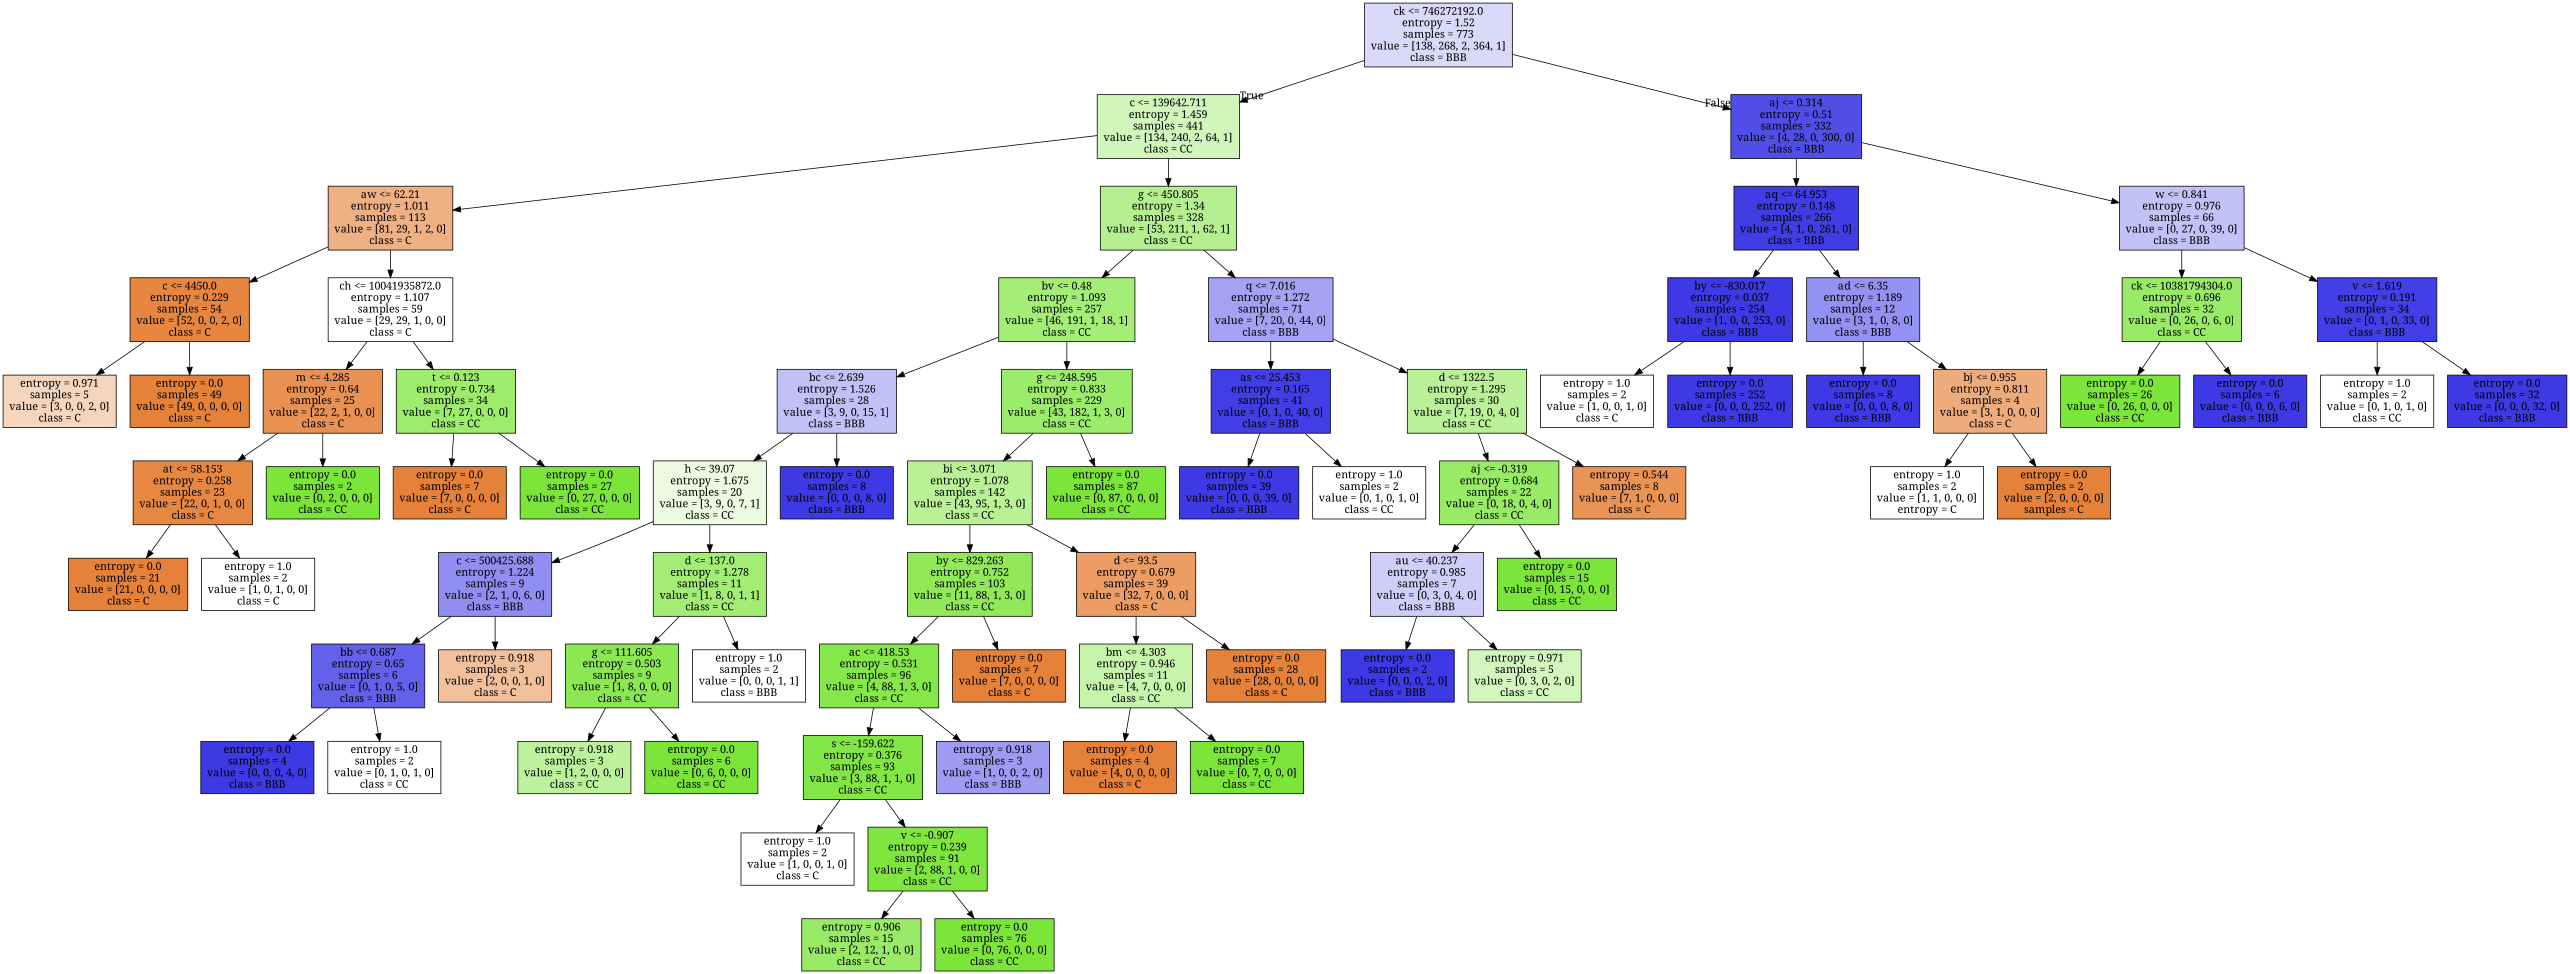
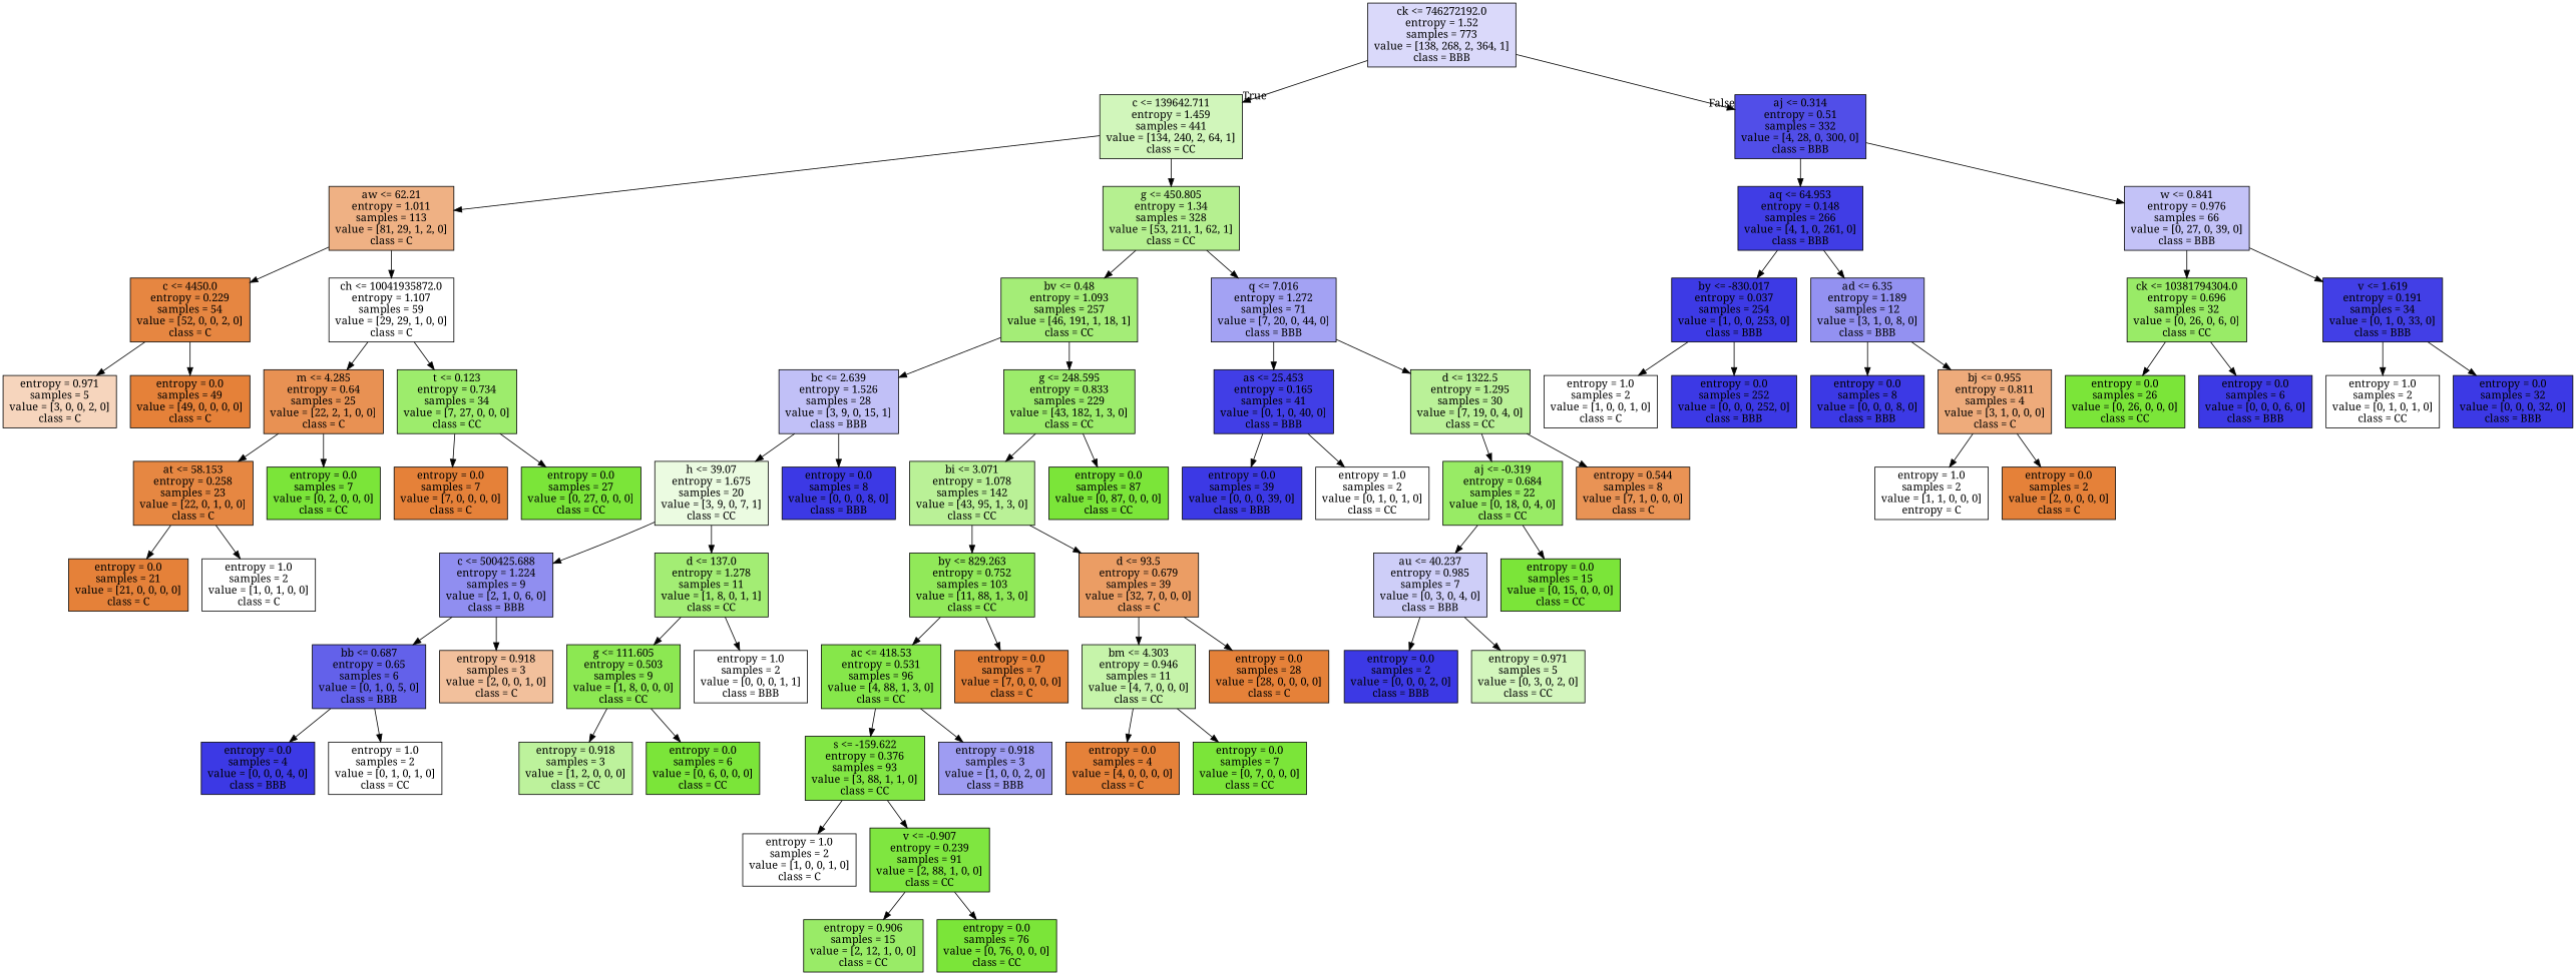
  digraph {
    fontname="Noto Serif"
    node [color=black fillcolor="#ffffff" fontname="Noto Serif" shape=box style=filled]
    edge [fontname="Noto Serif"]
    n1 [fillcolor="#dad9fa" label="ck <= 746272192.0\nentropy = 1.52\nsamples = 773\nvalue = [138, 268, 2, 364, 1]\nclass = BBB"]
    n2 [fillcolor="#d1f6bb" label="c <= 139642.711\nentropy = 1.459\nsamples = 441\nvalue = [134, 240, 2, 64, 1]\nclass = CC"]
    n3 [fillcolor="#514ee8" label="aj <= 0.314\nentropy = 0.51\nsamples = 332\nvalue = [4, 28, 0, 300, 0]\nclass = BBB"]
    n4 [fillcolor="#efb184" label="aw <= 62.21\nentropy = 1.011\nsamples = 113\nvalue = [81, 29, 1, 2, 0]\nclass = C"]
    n5 [fillcolor="#b5f090" label="g <= 450.805\nentropy = 1.34\nsamples = 328\nvalue = [53, 211, 1, 62, 1]\nclass = CC"]
    n6 [fillcolor="#403de5" label="aq <= 64.953\nentropy = 0.148\nsamples = 266\nvalue = [4, 1, 0, 261, 0]\nclass = BBB"]
    n7 [fillcolor="#c3c2f7" label="w <= 0.841\nentropy = 0.976\nsamples = 66\nvalue = [0, 27, 0, 39, 0]\nclass = BBB"]
    n8 [fillcolor="#e68641" label="c <= 4450.0\nentropy = 0.229\nsamples = 54\nvalue = [52, 0, 0, 2, 0]\nclass = C"]
    n9 [label="ch <= 10041935872.0\nentropy = 1.107\nsamples = 59\nvalue = [29, 29, 1, 0, 0]\nclass = C"]
    n10 [fillcolor="#a4ed77" label="bv <= 0.48\nentropy = 1.093\nsamples = 257\nvalue = [46, 191, 1, 18, 1]\nclass = CC"]
    n11 [fillcolor="#a3a2f3" label="q <= 7.016\nentropy = 1.272\nsamples = 71\nvalue = [7, 20, 0, 44, 0]\nclass = BBB"]
    n12 [fillcolor="#f6d5bd" label="entropy = 0.971\nsamples = 5\nvalue = [3, 0, 0, 2, 0]\nclass = C"]
    n13 [fillcolor="#e58139" label="entropy = 0.0\nsamples = 49\nvalue = [49, 0, 0, 0, 0]\nclass = C"]
    n14 [fillcolor="#e89153" label="m <= 4.285\nentropy = 0.64\nsamples = 25\nvalue = [22, 2, 1, 0, 0]\nclass = C"]
    n15 [fillcolor="#9dec6c" label="t <= 0.123\nentropy = 0.734\nsamples = 34\nvalue = [7, 27, 0, 0, 0]\nclass = CC"]
    n16 [fillcolor="#e68742" label="at <= 58.153\nentropy = 0.258\nsamples = 23\nvalue = [22, 0, 1, 0, 0]\nclass = C"]
-   n17 [fillcolor="#7be539" label="entropy = 0.0\nsamples = 2\nvalue = [0, 2, 0, 0, 0]\nclass = CC"]
+   n17 [fillcolor="#7be539" label="entropy = 0.0\nsamples = 7\nvalue = [0, 2, 0, 0, 0]\nclass = CC"]
    n18 [fillcolor="#e58139" label="entropy = 0.0\nsamples = 7\nvalue = [7, 0, 0, 0, 0]\nclass = C"]
    n19 [fillcolor="#7be539" label="entropy = 0.0\nsamples = 27\nvalue = [0, 27, 0, 0, 0]\nclass = CC"]
    n20 [fillcolor="#e58139" label="entropy = 0.0\nsamples = 21\nvalue = [21, 0, 0, 0, 0]\nclass = C"]
    n21 [label="entropy = 1.0\nsamples = 2\nvalue = [1, 0, 1, 0, 0]\nclass = C"]
    n22 [fillcolor="#c1c0f7" label="bc <= 2.639\nentropy = 1.526\nsamples = 28\nvalue = [3, 9, 0, 15, 1]\nclass = BBB"]
    n23 [fillcolor="#9cec6b" label="g <= 248.595\nentropy = 0.833\nsamples = 229\nvalue = [43, 182, 1, 3, 0]\nclass = CC"]
    n24 [fillcolor="#413ee6" label="as <= 25.453\nentropy = 0.165\nsamples = 41\nvalue = [0, 1, 0, 40, 0]\nclass = BBB"]
    n25 [fillcolor="#baf198" label="d <= 1322.5\nentropy = 1.295\nsamples = 30\nvalue = [7, 19, 0, 4, 0]\nclass = CC"]
    n26 [fillcolor="#ebfbe1" label="h <= 39.07\nentropy = 1.675\nsamples = 20\nvalue = [3, 9, 0, 7, 1]\nclass = CC"]
    n27 [fillcolor="#3c39e5" label="entropy = 0.0\nsamples = 8\nvalue = [0, 0, 0, 8, 0]\nclass = BBB"]
    n28 [fillcolor="#baf197" label="bi <= 3.071\nentropy = 1.078\nsamples = 142\nvalue = [43, 95, 1, 3, 0]\nclass = CC"]
    n29 [fillcolor="#7be539" label="entropy = 0.0\nsamples = 87\nvalue = [0, 87, 0, 0, 0]\nclass = CC"]
    n30 [fillcolor="#908ef0" label="c <= 500425.688\nentropy = 1.224\nsamples = 9\nvalue = [2, 1, 0, 6, 0]\nclass = BBB"]
    n31 [fillcolor="#a3ed74" label="d <= 137.0\nentropy = 1.278\nsamples = 11\nvalue = [1, 8, 0, 1, 1]\nclass = CC"]
    n32 [fillcolor="#6361ea" label="bb <= 0.687\nentropy = 0.65\nsamples = 6\nvalue = [0, 1, 0, 5, 0]\nclass = BBB"]
    n33 [fillcolor="#f2c09c" label="entropy = 0.918\nsamples = 3\nvalue = [2, 0, 0, 1, 0]\nclass = C"]
    n34 [fillcolor="#8ce852" label="g <= 111.605\nentropy = 0.503\nsamples = 9\nvalue = [1, 8, 0, 0, 0]\nclass = CC"]
    n35 [label="entropy = 1.0\nsamples = 2\nvalue = [0, 0, 0, 1, 1]\nclass = BBB"]
    n36 [fillcolor="#3c39e5" label="entropy = 0.0\nsamples = 4\nvalue = [0, 0, 0, 4, 0]\nclass = BBB"]
    n37 [label="entropy = 1.0\nsamples = 2\nvalue = [0, 1, 0, 1, 0]\nclass = CC"]
    n38 [fillcolor="#bdf29c" label="entropy = 0.918\nsamples = 3\nvalue = [1, 2, 0, 0, 0]\nclass = CC"]
    n39 [fillcolor="#7be539" label="entropy = 0.0\nsamples = 6\nvalue = [0, 6, 0, 0, 0]\nclass = CC"]
    n40 [fillcolor="#91e959" label="by <= 829.263\nentropy = 0.752\nsamples = 103\nvalue = [11, 88, 1, 3, 0]\nclass = CC"]
    n41 [fillcolor="#eb9d64" label="d <= 93.5\nentropy = 0.679\nsamples = 39\nvalue = [32, 7, 0, 0, 0]\nclass = C"]
    n42 [fillcolor="#86e74a" label="ac <= 418.53\nentropy = 0.531\nsamples = 96\nvalue = [4, 88, 1, 3, 0]\nclass = CC"]
    n43 [fillcolor="#e58139" label="entropy = 0.0\nsamples = 7\nvalue = [7, 0, 0, 0, 0]\nclass = C"]
    n44 [fillcolor="#c6f4aa" label="bm <= 4.303\nentropy = 0.946\nsamples = 11\nvalue = [4, 7, 0, 0, 0]\nclass = CC"]
    n45 [fillcolor="#e58139" label="entropy = 0.0\nsamples = 28\nvalue = [28, 0, 0, 0, 0]\nclass = C"]
    n46 [fillcolor="#82e644" label="s <= -159.622\nentropy = 0.376\nsamples = 93\nvalue = [3, 88, 1, 1, 0]\nclass = CC"]
    n47 [fillcolor="#9e9cf2" label="entropy = 0.918\nsamples = 3\nvalue = [1, 0, 0, 2, 0]\nclass = BBB"]
    n48 [label="entropy = 1.0\nsamples = 2\nvalue = [1, 0, 0, 1, 0]\nclass = C"]
    n49 [fillcolor="#7fe640" label="v <= -0.907\nentropy = 0.239\nsamples = 91\nvalue = [2, 88, 1, 0, 0]\nclass = CC"]
    n50 [fillcolor="#99eb67" label="entropy = 0.906\nsamples = 15\nvalue = [2, 12, 1, 0, 0]\nclass = CC"]
    n51 [fillcolor="#7be539" label="entropy = 0.0\nsamples = 76\nvalue = [0, 76, 0, 0, 0]\nclass = CC"]
    n52 [fillcolor="#e58139" label="entropy = 0.0\nsamples = 4\nvalue = [4, 0, 0, 0, 0]\nclass = C"]
    n53 [fillcolor="#7be539" label="entropy = 0.0\nsamples = 7\nvalue = [0, 7, 0, 0, 0]\nclass = CC"]
    n54 [fillcolor="#3c39e5" label="entropy = 0.0\nsamples = 39\nvalue = [0, 0, 0, 39, 0]\nclass = BBB"]
    n55 [label="entropy = 1.0\nsamples = 2\nvalue = [0, 1, 0, 1, 0]\nclass = CC"]
    n56 [fillcolor="#98eb65" label="aj <= -0.319\nentropy = 0.684\nsamples = 22\nvalue = [0, 18, 0, 4, 0]\nclass = CC"]
    n57 [fillcolor="#e99355" label="entropy = 0.544\nsamples = 8\nvalue = [7, 1, 0, 0, 0]\nclass = C"]
    n58 [fillcolor="#cecef8" label="au <= 40.237\nentropy = 0.985\nsamples = 7\nvalue = [0, 3, 0, 4, 0]\nclass = BBB"]
    n59 [fillcolor="#7be539" label="entropy = 0.0\nsamples = 15\nvalue = [0, 15, 0, 0, 0]\nclass = CC"]
    n60 [fillcolor="#3c39e5" label="entropy = 0.0\nsamples = 2\nvalue = [0, 0, 0, 2, 0]\nclass = BBB"]
    n61 [fillcolor="#d3f6bd" label="entropy = 0.971\nsamples = 5\nvalue = [0, 3, 0, 2, 0]\nclass = CC"]
    n62 [fillcolor="#3d3ae5" label="by <= -830.017\nentropy = 0.037\nsamples = 254\nvalue = [1, 0, 0, 253, 0]\nclass = BBB"]
    n63 [fillcolor="#9391f1" label="ad <= 6.35\nentropy = 1.189\nsamples = 12\nvalue = [3, 1, 0, 8, 0]\nclass = BBB"]
    n64 [fillcolor="#99eb67" label="ck <= 10381794304.0\nentropy = 0.696\nsamples = 32\nvalue = [0, 26, 0, 6, 0]\nclass = CC"]
    n65 [fillcolor="#423fe6" label="v <= 1.619\nentropy = 0.191\nsamples = 34\nvalue = [0, 1, 0, 33, 0]\nclass = BBB"]
    n66 [label="entropy = 1.0\nsamples = 2\nvalue = [1, 0, 0, 1, 0]\nclass = C"]
    n67 [fillcolor="#3c39e5" label="entropy = 0.0\nsamples = 252\nvalue = [0, 0, 0, 252, 0]\nclass = BBB"]
    n68 [fillcolor="#3c39e5" label="entropy = 0.0\nsamples = 8\nvalue = [0, 0, 0, 8, 0]\nclass = BBB"]
    n69 [fillcolor="#eeab7b" label="bj <= 0.955\nentropy = 0.811\nsamples = 4\nvalue = [3, 1, 0, 0, 0]\nclass = C"]
    n70 [label="entropy = 1.0\nsamples = 2\nvalue = [1, 1, 0, 0, 0]\nentropy = C"]
-   n71 [fillcolor="#e58139" label="entropy = 0.0\nsamples = 2\nvalue = [2, 0, 0, 0, 0]\nsamples = C"]
+   n71 [fillcolor="#e58139" label="entropy = 0.0\nsamples = 2\nvalue = [2, 0, 0, 0, 0]\nclass = C"]
    n72 [fillcolor="#7be539" label="entropy = 0.0\nsamples = 26\nvalue = [0, 26, 0, 0, 0]\nclass = CC"]
    n73 [fillcolor="#3c39e5" label="entropy = 0.0\nsamples = 6\nvalue = [0, 0, 0, 6, 0]\nclass = BBB"]
    n74 [label="entropy = 1.0\nsamples = 2\nvalue = [0, 1, 0, 1, 0]\nclass = CC"]
    n75 [fillcolor="#3c39e5" label="entropy = 0.0\nsamples = 32\nvalue = [0, 0, 0, 32, 0]\nclass = BBB"]
    n1 -> n2 [headlabel=True labelangle=45 labeldistance=2.5]
    n1 -> n3 [headlabel=False labelangle=-45 labeldistance=2.5]
    n2 -> n4
    n2 -> n5
    n3 -> n6
    n3 -> n7
    n4 -> n8
    n4 -> n9
    n5 -> n10
    n5 -> n11
    n6 -> n62
    n6 -> n63
    n7 -> n64
    n7 -> n65
    n8 -> n12
    n8 -> n13
    n9 -> n14
    n9 -> n15
    n10 -> n22
    n10 -> n23
    n11 -> n24
    n11 -> n25
    n14 -> n16
    n14 -> n17
    n15 -> n18
    n15 -> n19
    n16 -> n20
    n16 -> n21
    n22 -> n26
    n22 -> n27
    n23 -> n28
    n23 -> n29
    n24 -> n54
    n24 -> n55
    n25 -> n56
    n25 -> n57
    n26 -> n30
    n26 -> n31
    n28 -> n40
    n28 -> n41
    n30 -> n32
    n30 -> n33
    n31 -> n34
    n31 -> n35
    n32 -> n36
    n32 -> n37
    n34 -> n38
    n34 -> n39
    n40 -> n42
    n40 -> n43
    n41 -> n44
    n41 -> n45
    n42 -> n46
    n42 -> n47
    n44 -> n52
    n44 -> n53
    n46 -> n48
    n46 -> n49
    n49 -> n50
    n49 -> n51
    n56 -> n58
    n56 -> n59
    n58 -> n60
    n58 -> n61
    n62 -> n66
    n62 -> n67
    n63 -> n68
    n63 -> n69
    n64 -> n72
    n64 -> n73
    n65 -> n74
    n65 -> n75
    n69 -> n70
    n69 -> n71
  }
